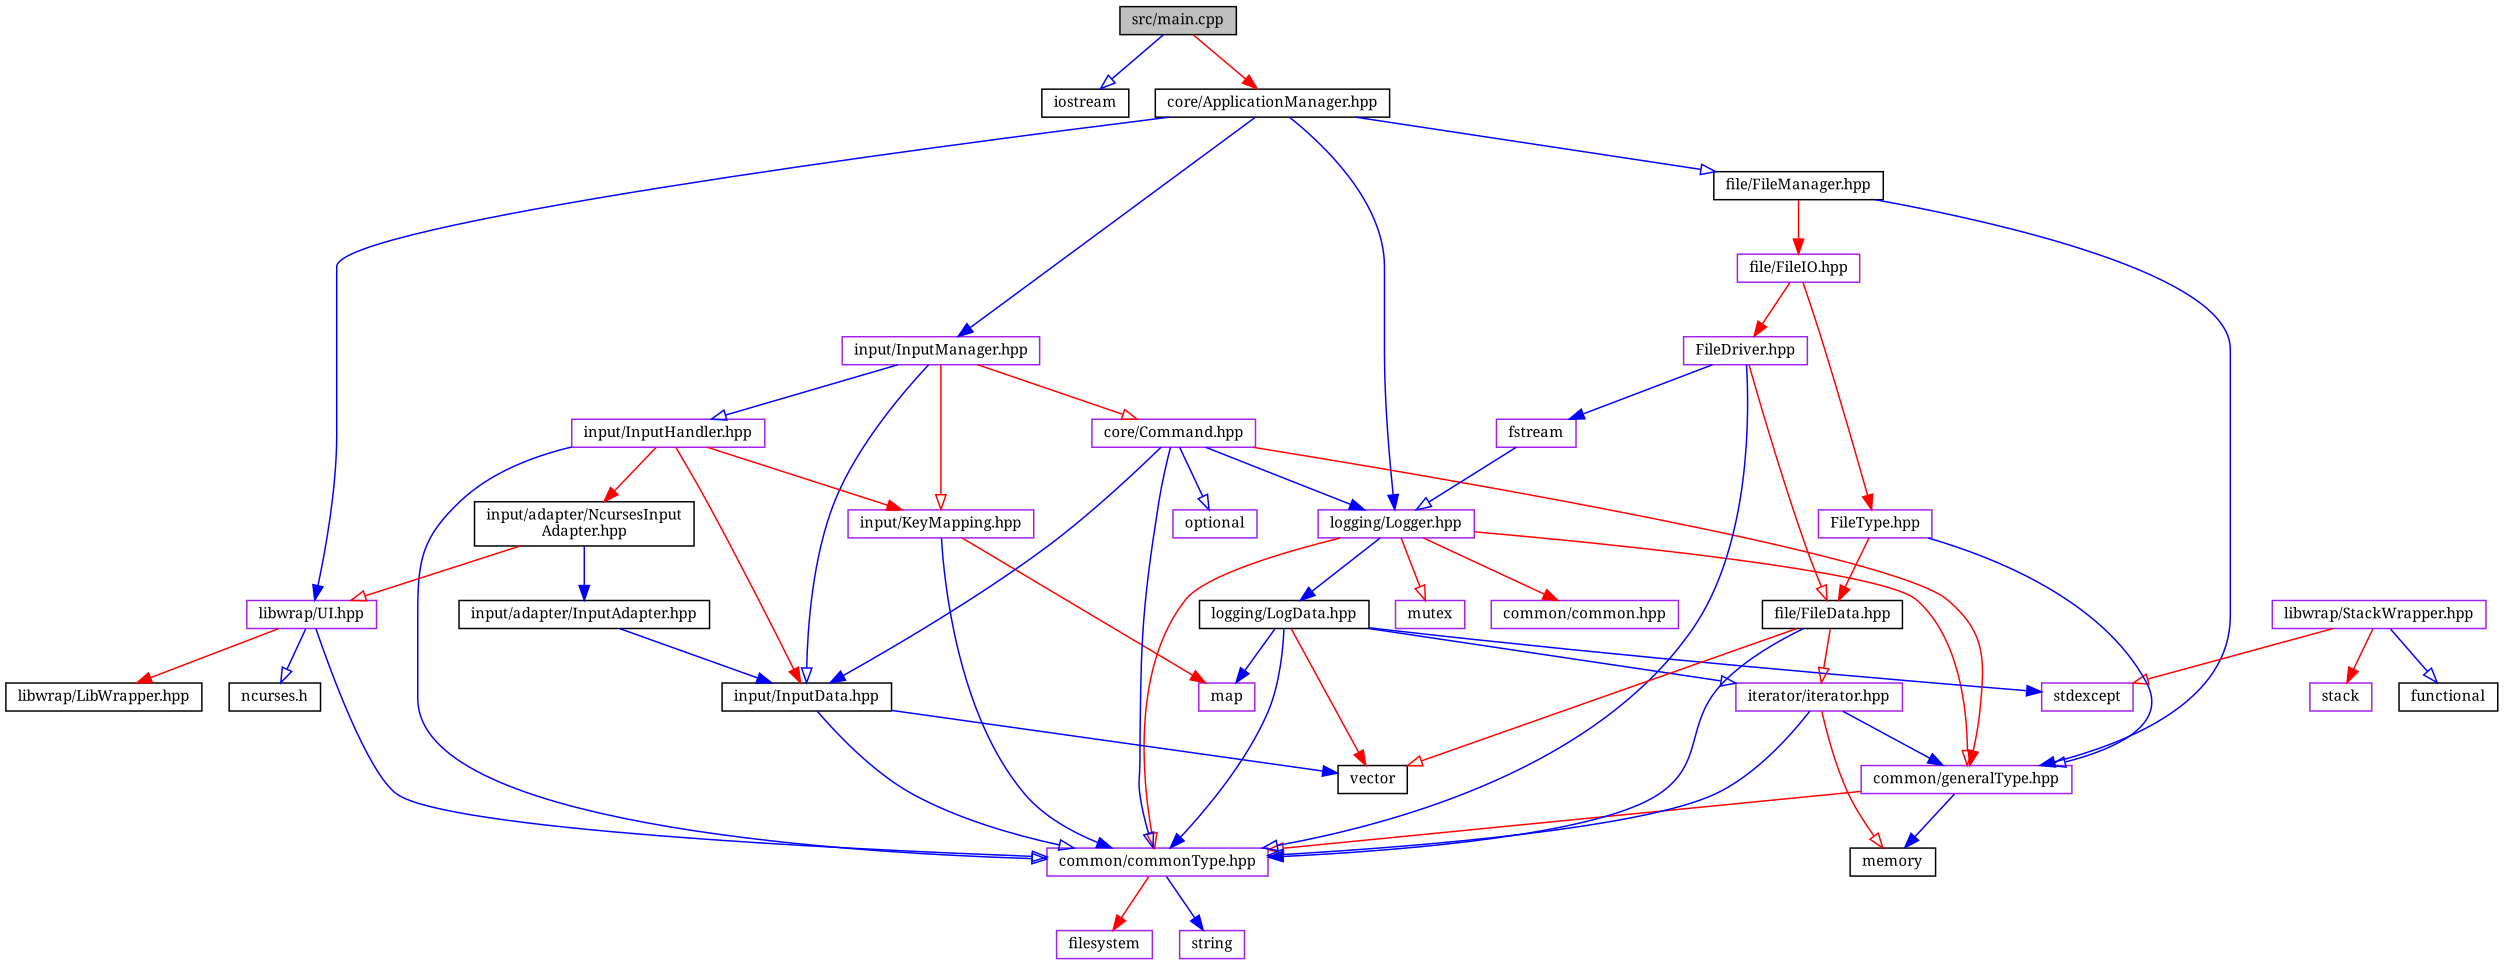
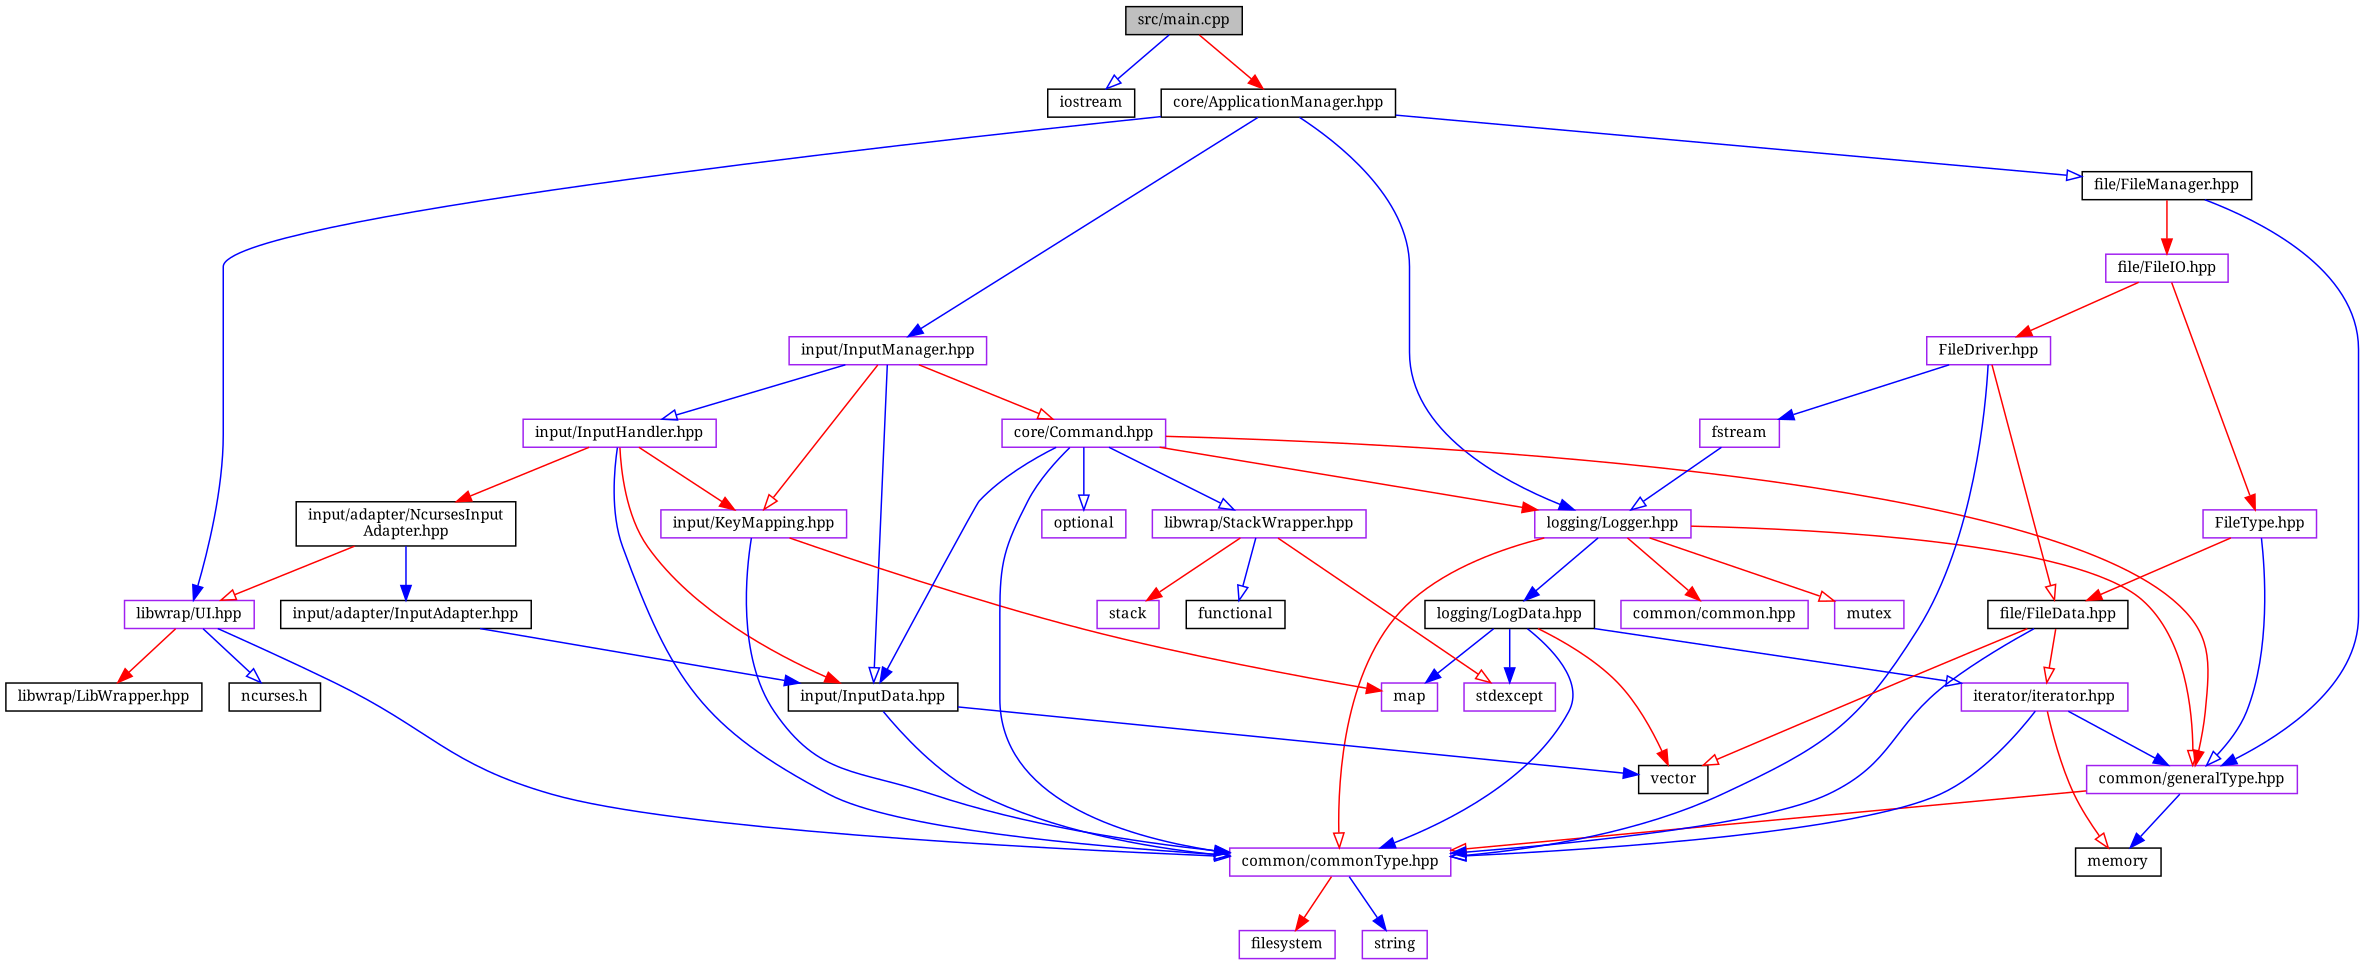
  digraph {
    fontname="Noto Serif"
    node [color=purple fillcolor=white fontname="Noto Serif" fontsize=10 shape=record style=filled]
    edge [arrowhead=normal color=blue fontname="Noto Serif" fontsize=10 labelfontname=Helvetica labelfontsize=10 style=solid]
    n1 [color=black fillcolor=grey75 fontcolor=black height=0.2 label="src/main.cpp" width=0.4]
    n2 [color=black height=0.2 label=iostream width=0.4]
    n3 [color=black height=0.2 label="core/ApplicationManager.hpp" width=0.4]
    n4 [height=0.2 label="libwrap/UI.hpp" width=0.4]
    n5 [height=0.2 label="logging/Logger.hpp" width=0.4]
    n6 [height=0.2 label="input/InputManager.hpp" width=0.4]
    n7 [color=black height=0.2 label="file/FileManager.hpp" width=0.4]
    n8 [color=black height=0.2 label="ncurses.h" width=0.4]
    n9 [height=0.2 label="common/commonType.hpp" width=0.4]
    n10 [color=black height=0.2 label="libwrap/LibWrapper.hpp" width=0.4]
    n11 [height=0.2 label=mutex width=0.4]
    n12 [height=0.2 label="common/common.hpp" width=0.4]
    n13 [color=black height=0.2 label="logging/LogData.hpp" width=0.4]
    n14 [height=0.2 label="common/generalType.hpp" width=0.4]
    n15 [height=0.2 label="input/InputHandler.hpp" width=0.4]
    n16 [color=black height=0.2 label="input/InputData.hpp" width=0.4]
    n17 [height=0.2 label="input/KeyMapping.hpp" width=0.4]
    n18 [height=0.2 label="core/Command.hpp" width=0.4]
    n19 [height=0.2 label="file/FileIO.hpp" width=0.4]
    n20 [height=0.2 label=filesystem width=0.4]
    n21 [height=0.2 label=string width=0.4]
    n22 [height=0.2 label=map width=0.4]
    n23 [height=0.2 label=stdexcept width=0.4]
    n24 [color=black height=0.2 label=vector width=0.4]
    n25 [height=0.2 label="iterator/iterator.hpp" width=0.4]
    n26 [color=black height=0.2 label=memory width=0.4]
    n27 [color=black height=0.2 label="input/adapter/NcursesInput\lAdapter.hpp" width=0.4]
    n28 [height=0.2 label="libwrap/StackWrapper.hpp" width=0.4]
    n29 [height=0.2 label=optional width=0.4]
    n30 [color=black height=0.2 label="input/adapter/InputAdapter.hpp" width=0.4]
    n31 [height=0.2 label=stack width=0.4]
    n32 [color=black height=0.2 label=functional width=0.4]
    n33 [height=0.2 label="FileDriver.hpp" width=0.4]
    n34 [height=0.2 label="FileType.hpp" width=0.4]
    n35 [color=black height=0.2 label="file/FileData.hpp" width=0.4]
    n36 [height=0.2 label=fstream width=0.4]
    n1 -> n2 [arrowhead=onormal]
    n1 -> n3 [color=red]
    n3 -> n4
    n3 -> n5
    n3 -> n6
    n3 -> n7 [arrowhead=onormal]
    n4 -> n8 [arrowhead=onormal]
    n4 -> n9 [arrowhead=onormal]
    n4 -> n10 [color=red]
    n5 -> n9 [arrowhead=onormal color=red]
    n5 -> n11 [arrowhead=onormal color=red]
    n5 -> n12 [color=red]
    n5 -> n13
    n5 -> n14 [arrowhead=onormal color=red]
    n6 -> n15 [arrowhead=onormal]
    n6 -> n16 [arrowhead=onormal]
    n6 -> n17 [arrowhead=onormal color=red]
    n6 -> n18 [arrowhead=onormal color=red]
    n7 -> n14
    n7 -> n19 [color=red]
    n9 -> n20 [color=red]
    n9 -> n21
    n13 -> n9
    n13 -> n22
    n13 -> n23
    n13 -> n24 [color=red]
    n13 -> n25 [arrowhead=onormal]
    n14 -> n9 [arrowhead=onormal color=red]
    n14 -> n26
    n15 -> n9 [arrowhead=onormal]
    n15 -> n16 [color=red]
    n15 -> n17 [color=red]
    n15 -> n27 [color=red]
    n16 -> n9 [arrowhead=onormal]
    n16 -> n24
    n17 -> n9
    n17 -> n22 [color=red]
-   n18 -> n5
+   n18 -> n5 [color=red]
    n18 -> n9 [arrowhead=onormal]
    n18 -> n14 [color=red]
    n18 -> n16
+   n18 -> n28 [arrowhead=onormal]
    n18 -> n29 [arrowhead=onormal]
    n19 -> n33 [color=red]
    n19 -> n34 [color=red]
    n25 -> n9 [arrowhead=onormal]
    n25 -> n14
    n25 -> n26 [arrowhead=onormal color=red]
    n27 -> n4 [arrowhead=onormal color=red]
    n27 -> n30
    n28 -> n23 [arrowhead=onormal color=red]
    n28 -> n31 [color=red]
    n28 -> n32 [arrowhead=onormal]
    n30 -> n16
    n33 -> n9 [arrowhead=onormal]
    n33 -> n35 [arrowhead=onormal color=red]
    n33 -> n36
    n34 -> n14 [arrowhead=onormal]
    n34 -> n35 [color=red]
    n35 -> n9
    n35 -> n24 [arrowhead=onormal color=red]
    n35 -> n25 [arrowhead=onormal color=red]
    n36 -> n5 [arrowhead=onormal]
  }
